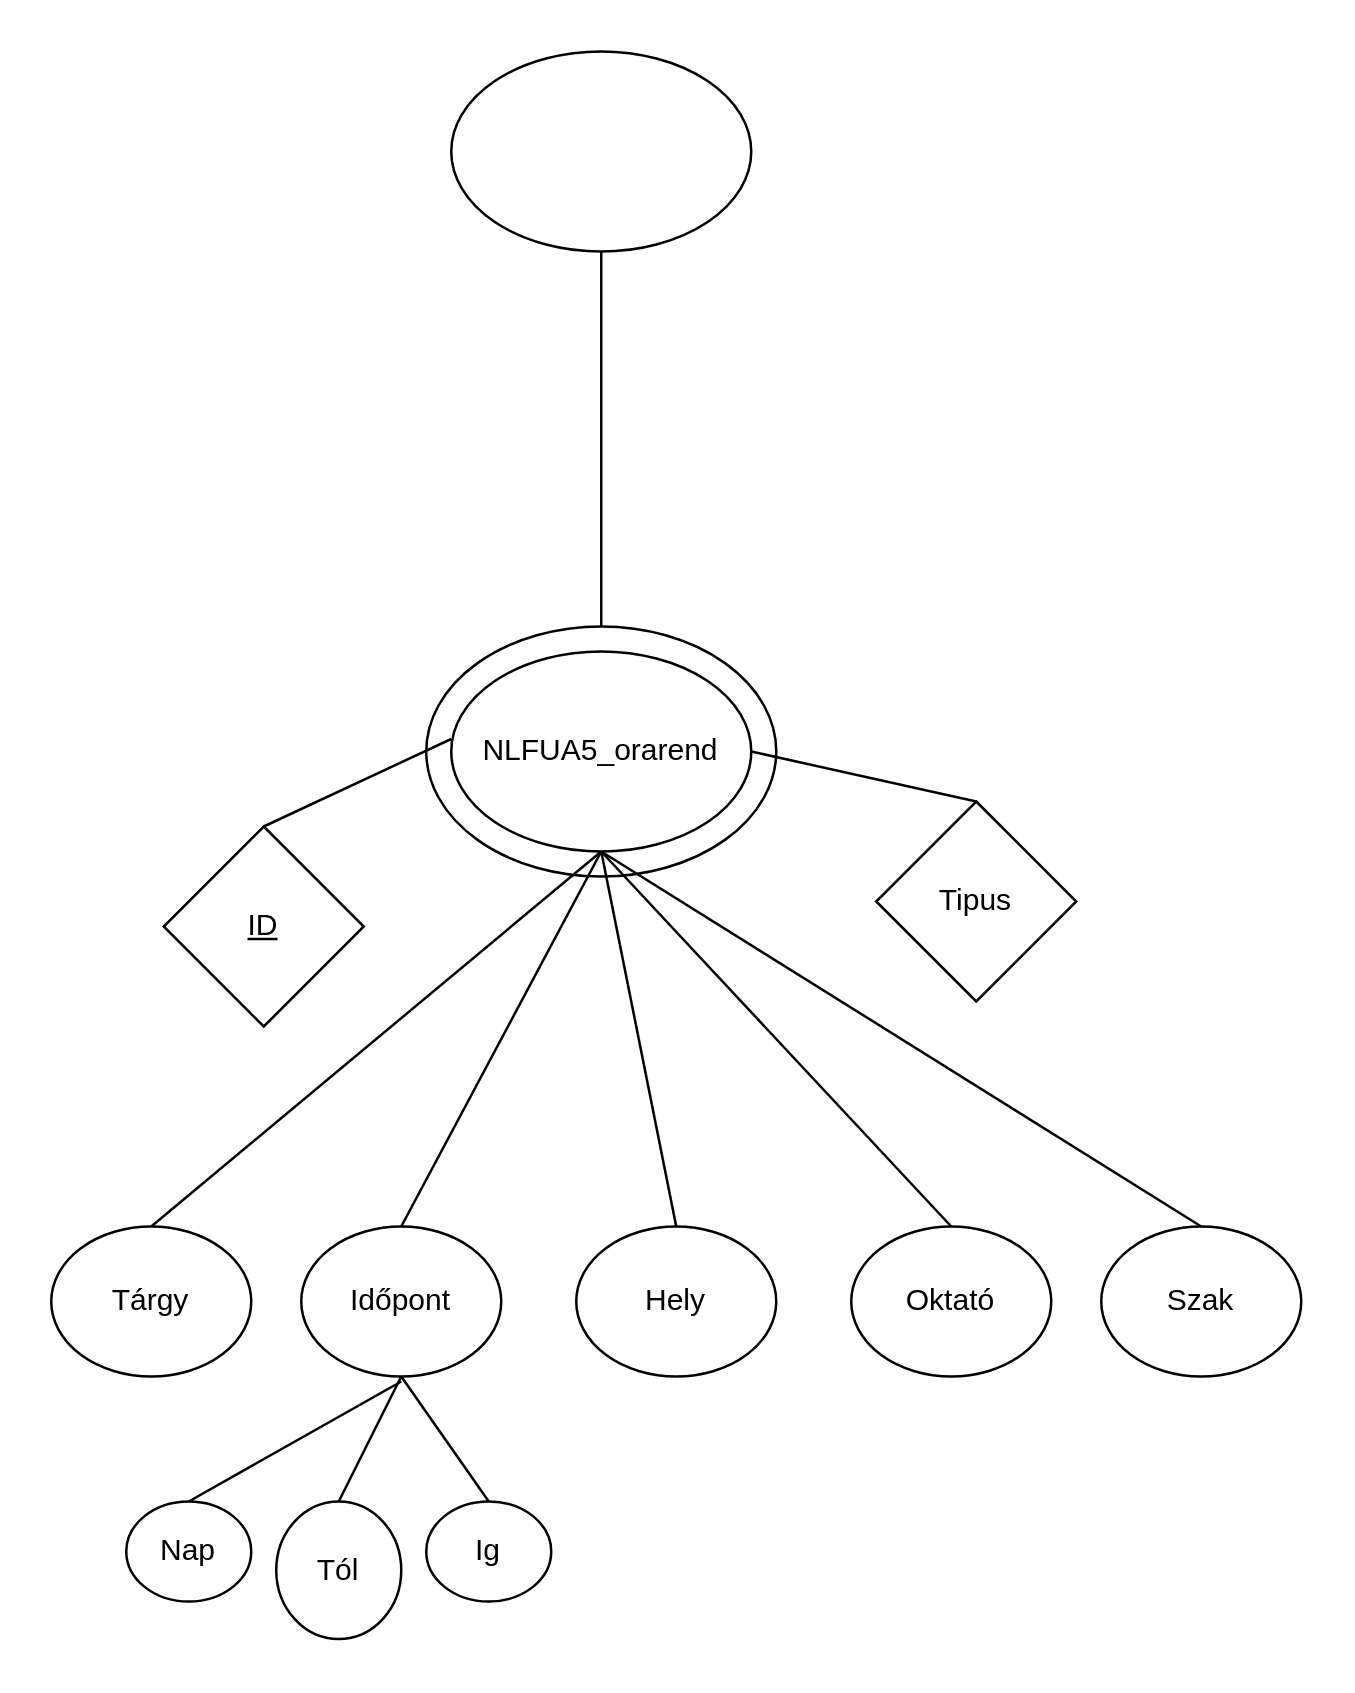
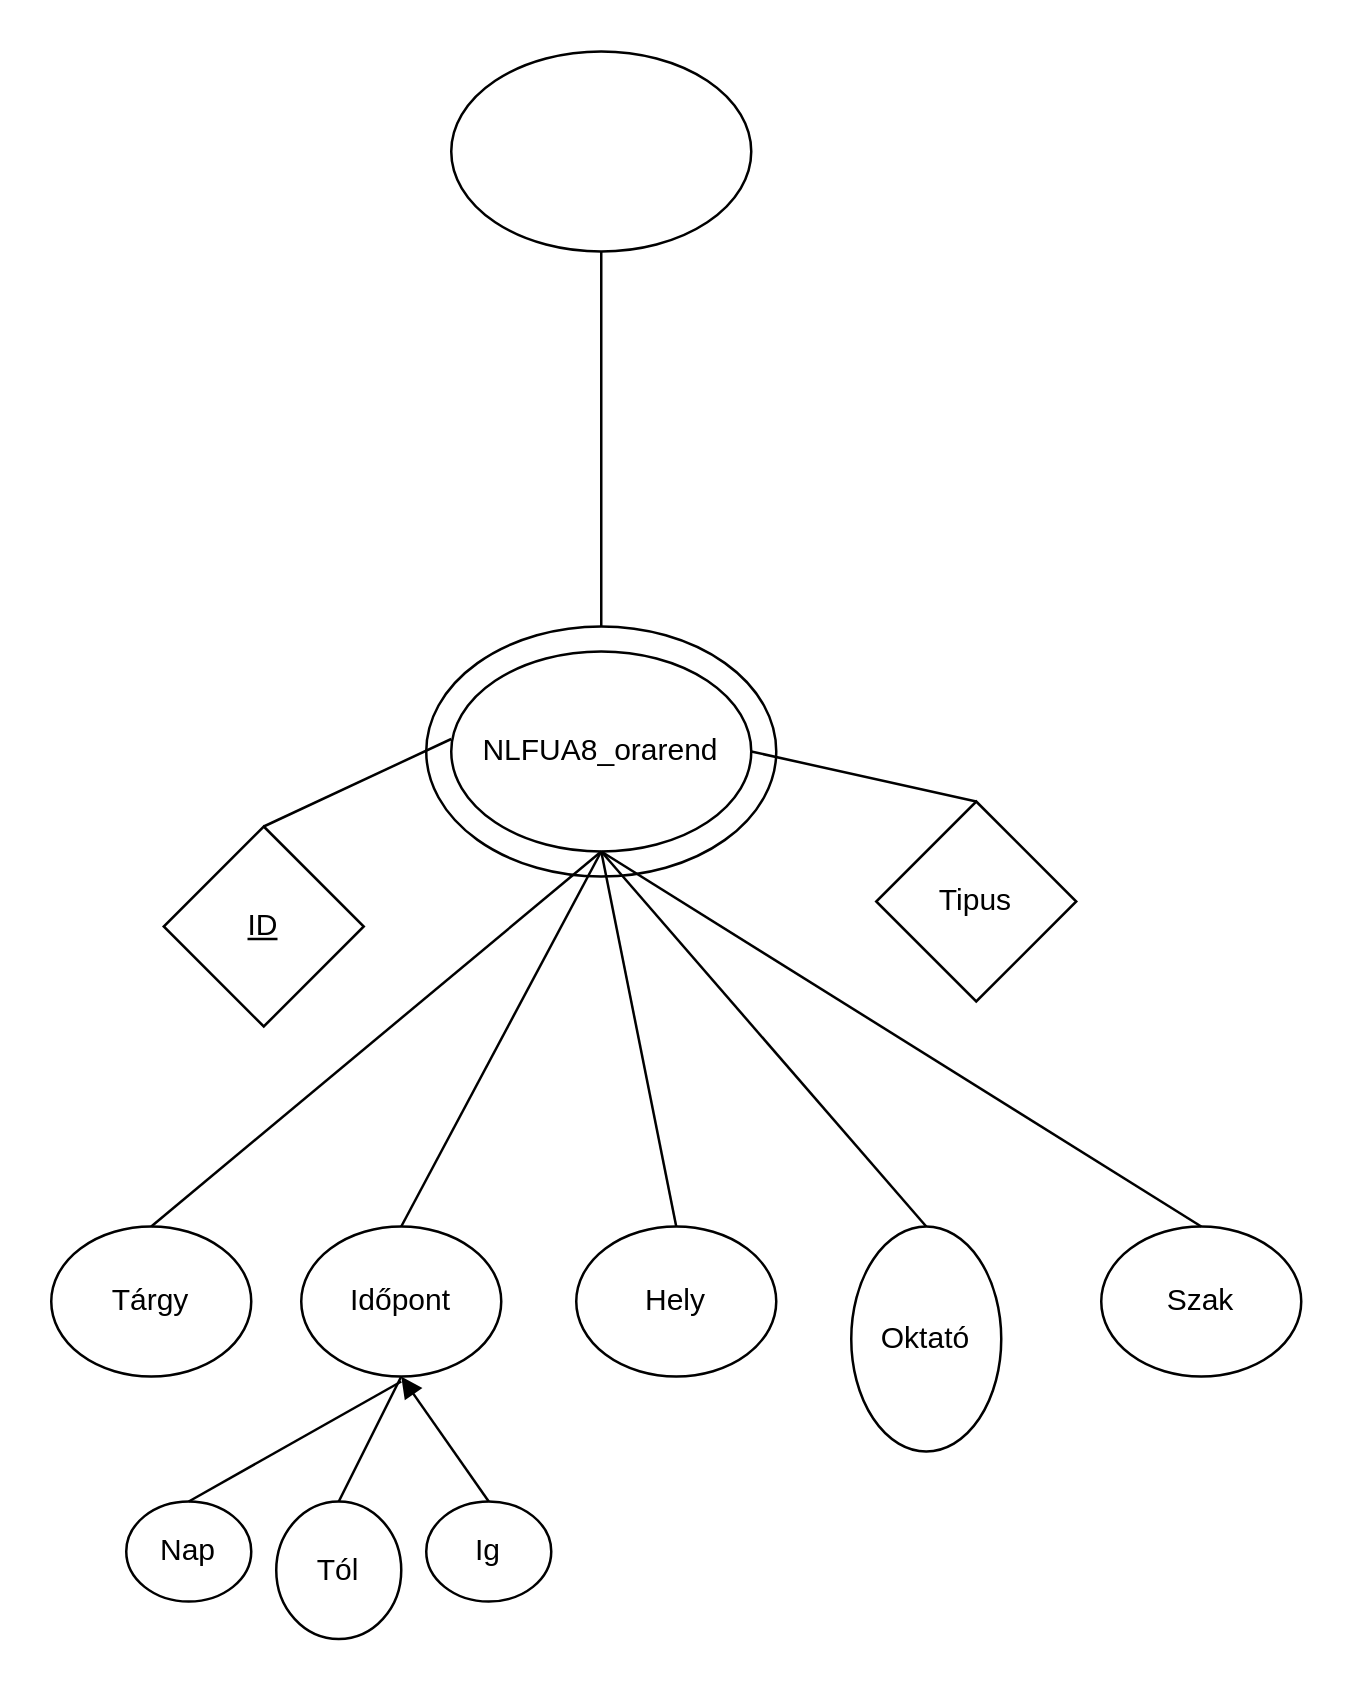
  <mxCell id="0" />
  <mxCell id="1" parent="0" />
  <mxCell id="2" value="" style="ellipse;whiteSpace=wrap;html=1;" vertex="1" parent="1"><mxGeometry x="170" y="250" width="140" height="100" as="geometry" /></mxCell>
- <mxCell id="3" value="NLFUA5_orarend" style="ellipse;whiteSpace=wrap;html=1;" vertex="1" parent="1"><mxGeometry x="180" y="260" width="120" height="80" as="geometry" /></mxCell>
+ <mxCell id="3" value="NLFUA8_orarend" style="ellipse;whiteSpace=wrap;html=1;" vertex="1" parent="1"><mxGeometry x="180" y="260" width="120" height="80" as="geometry" /></mxCell>
  <mxCell id="4" value="Tipus" style="rhombus;whiteSpace=wrap;html=1;" vertex="1" parent="1"><mxGeometry x="350" y="320" width="80" height="80" as="geometry" /></mxCell>
  <mxCell id="5" value="&lt;u&gt;ID&lt;/u&gt;" style="rhombus;whiteSpace=wrap;html=1;" vertex="1" parent="1"><mxGeometry x="65" y="330" width="80" height="80" as="geometry" /></mxCell>
  <mxCell id="6" value="" style="endArrow=none;html=1;rounded=0;exitX=0.5;exitY=0;exitDx=0;exitDy=0;" edge="1" parent="1" source="5"><mxGeometry width="50" height="50" relative="1" as="geometry"><mxPoint x="70" y="280" as="sourcePoint" /><mxPoint x="180" y="295" as="targetPoint" /></mxGeometry></mxCell>
  <mxCell id="7" value="" style="endArrow=none;html=1;rounded=0;entryX=1;entryY=0.5;entryDx=0;entryDy=0;exitX=0.5;exitY=0;exitDx=0;exitDy=0;" edge="1" parent="1" source="4" target="3"><mxGeometry width="50" height="50" relative="1" as="geometry"><mxPoint x="230" y="490" as="sourcePoint" /><mxPoint x="280" y="440" as="targetPoint" /></mxGeometry></mxCell>
  <mxCell id="8" value="Szak" style="ellipse;whiteSpace=wrap;html=1;" vertex="1" parent="1"><mxGeometry x="440" y="490" width="80" height="60" as="geometry" /></mxCell>
  <mxCell id="9" value="Tárgy" style="ellipse;whiteSpace=wrap;html=1;" vertex="1" parent="1"><mxGeometry x="20" y="490" width="80" height="60" as="geometry" /></mxCell>
  <mxCell id="10" value="Időpont" style="ellipse;whiteSpace=wrap;html=1;" vertex="1" parent="1"><mxGeometry x="120" y="490" width="80" height="60" as="geometry" /></mxCell>
  <mxCell id="11" value="Hely" style="ellipse;whiteSpace=wrap;html=1;" vertex="1" parent="1"><mxGeometry x="230" y="490" width="80" height="60" as="geometry" /></mxCell>
- <mxCell id="12" value="Oktató" style="ellipse;whiteSpace=wrap;html=1;" vertex="1" parent="1"><mxGeometry x="340" y="490" width="80" height="60" as="geometry" /></mxCell>
+ <mxCell id="12" value="Oktató" style="ellipse;whiteSpace=wrap;html=1;" vertex="1" parent="1"><mxGeometry x="340" y="490" width="60" height="90" as="geometry" /></mxCell>
  <mxCell id="13" value="Nap" style="ellipse;whiteSpace=wrap;html=1;" vertex="1" parent="1"><mxGeometry x="50" y="600" width="50" height="40" as="geometry" /></mxCell>
  <mxCell id="14" value="Tól" style="ellipse;whiteSpace=wrap;html=1;" vertex="1" parent="1"><mxGeometry x="110" y="600" width="50" height="55" as="geometry" /></mxCell>
  <mxCell id="15" value="Ig" style="ellipse;whiteSpace=wrap;html=1;" vertex="1" parent="1"><mxGeometry x="170" y="600" width="50" height="40" as="geometry" /></mxCell>
  <mxCell id="16" value="" style="endArrow=none;html=1;rounded=0;exitX=0.5;exitY=0;exitDx=0;exitDy=0;" edge="1" parent="1" source="13"><mxGeometry width="50" height="50" relative="1" as="geometry"><mxPoint x="230" y="490" as="sourcePoint" /><mxPoint x="160" y="552" as="targetPoint" /></mxGeometry></mxCell>
  <mxCell id="17" value="" style="endArrow=none;html=1;rounded=0;exitX=0.5;exitY=0;exitDx=0;exitDy=0;entryX=0.5;entryY=1;entryDx=0;entryDy=0;" edge="1" parent="1" source="14" target="10"><mxGeometry width="50" height="50" relative="1" as="geometry"><mxPoint x="85" y="610" as="sourcePoint" /><mxPoint x="142" y="550" as="targetPoint" /></mxGeometry></mxCell>
- <mxCell id="18" value="" style="endArrow=none;html=1;rounded=0;exitX=0.5;exitY=0;exitDx=0;exitDy=0;entryX=0.5;entryY=1;entryDx=0;entryDy=0;" edge="1" parent="1" source="15" target="10"><mxGeometry width="50" height="50" relative="1" as="geometry"><mxPoint x="145" y="610" as="sourcePoint" /><mxPoint x="170" y="560" as="targetPoint" /></mxGeometry></mxCell>
+ <mxCell id="18" value="" style="endArrow=block;html=1;rounded=0;exitX=0.5;exitY=0;exitDx=0;exitDy=0;entryX=0.5;entryY=1;entryDx=0;entryDy=0;" edge="1" parent="1" source="15" target="10"><mxGeometry width="50" height="50" relative="1" as="geometry"><mxPoint x="145" y="610" as="sourcePoint" /><mxPoint x="170" y="560" as="targetPoint" /></mxGeometry></mxCell>
  <mxCell id="19" value="" style="endArrow=none;html=1;rounded=0;entryX=0.5;entryY=1;entryDx=0;entryDy=0;exitX=0.5;exitY=0;exitDx=0;exitDy=0;" edge="1" parent="1" source="9" target="3"><mxGeometry width="50" height="50" relative="1" as="geometry"><mxPoint x="230" y="490" as="sourcePoint" /><mxPoint x="280" y="440" as="targetPoint" /></mxGeometry></mxCell>
  <mxCell id="20" value="" style="endArrow=none;html=1;rounded=0;exitX=0.5;exitY=0;exitDx=0;exitDy=0;" edge="1" parent="1" source="10"><mxGeometry width="50" height="50" relative="1" as="geometry"><mxPoint x="70" y="500" as="sourcePoint" /><mxPoint x="240" y="340" as="targetPoint" /></mxGeometry></mxCell>
  <mxCell id="21" value="" style="endArrow=none;html=1;rounded=0;exitX=0.5;exitY=0;exitDx=0;exitDy=0;" edge="1" parent="1" source="11"><mxGeometry width="50" height="50" relative="1" as="geometry"><mxPoint x="170" y="500" as="sourcePoint" /><mxPoint x="240" y="340" as="targetPoint" /></mxGeometry></mxCell>
  <mxCell id="22" value="" style="endArrow=none;html=1;rounded=0;exitX=0.5;exitY=0;exitDx=0;exitDy=0;" edge="1" parent="1" source="12"><mxGeometry width="50" height="50" relative="1" as="geometry"><mxPoint x="280" y="500" as="sourcePoint" /><mxPoint x="240" y="340" as="targetPoint" /></mxGeometry></mxCell>
  <mxCell id="23" value="" style="endArrow=none;html=1;rounded=0;exitX=0.5;exitY=0;exitDx=0;exitDy=0;entryX=0.5;entryY=1;entryDx=0;entryDy=0;" edge="1" parent="1" source="8" target="3"><mxGeometry width="50" height="50" relative="1" as="geometry"><mxPoint x="390" y="500" as="sourcePoint" /><mxPoint x="250" y="350" as="targetPoint" /></mxGeometry></mxCell>
  <mxCell id="24" value="" style="ellipse;whiteSpace=wrap;html=1;" vertex="1" parent="1"><mxGeometry x="180" width="120" height="80" as="geometry" y="20" /></mxCell>
  <mxCell id="25" value="" style="endArrow=none;html=1;rounded=0;entryX=0.5;entryY=1;entryDx=0;entryDy=0;exitX=0.5;exitY=0;exitDx=0;exitDy=0;" edge="1" parent="1" source="2" target="24"><mxGeometry width="50" height="50" relative="1" as="geometry"><mxPoint x="-70" y="170" as="sourcePoint" /><mxPoint x="-20" y="120" as="targetPoint" /></mxGeometry></mxCell>
